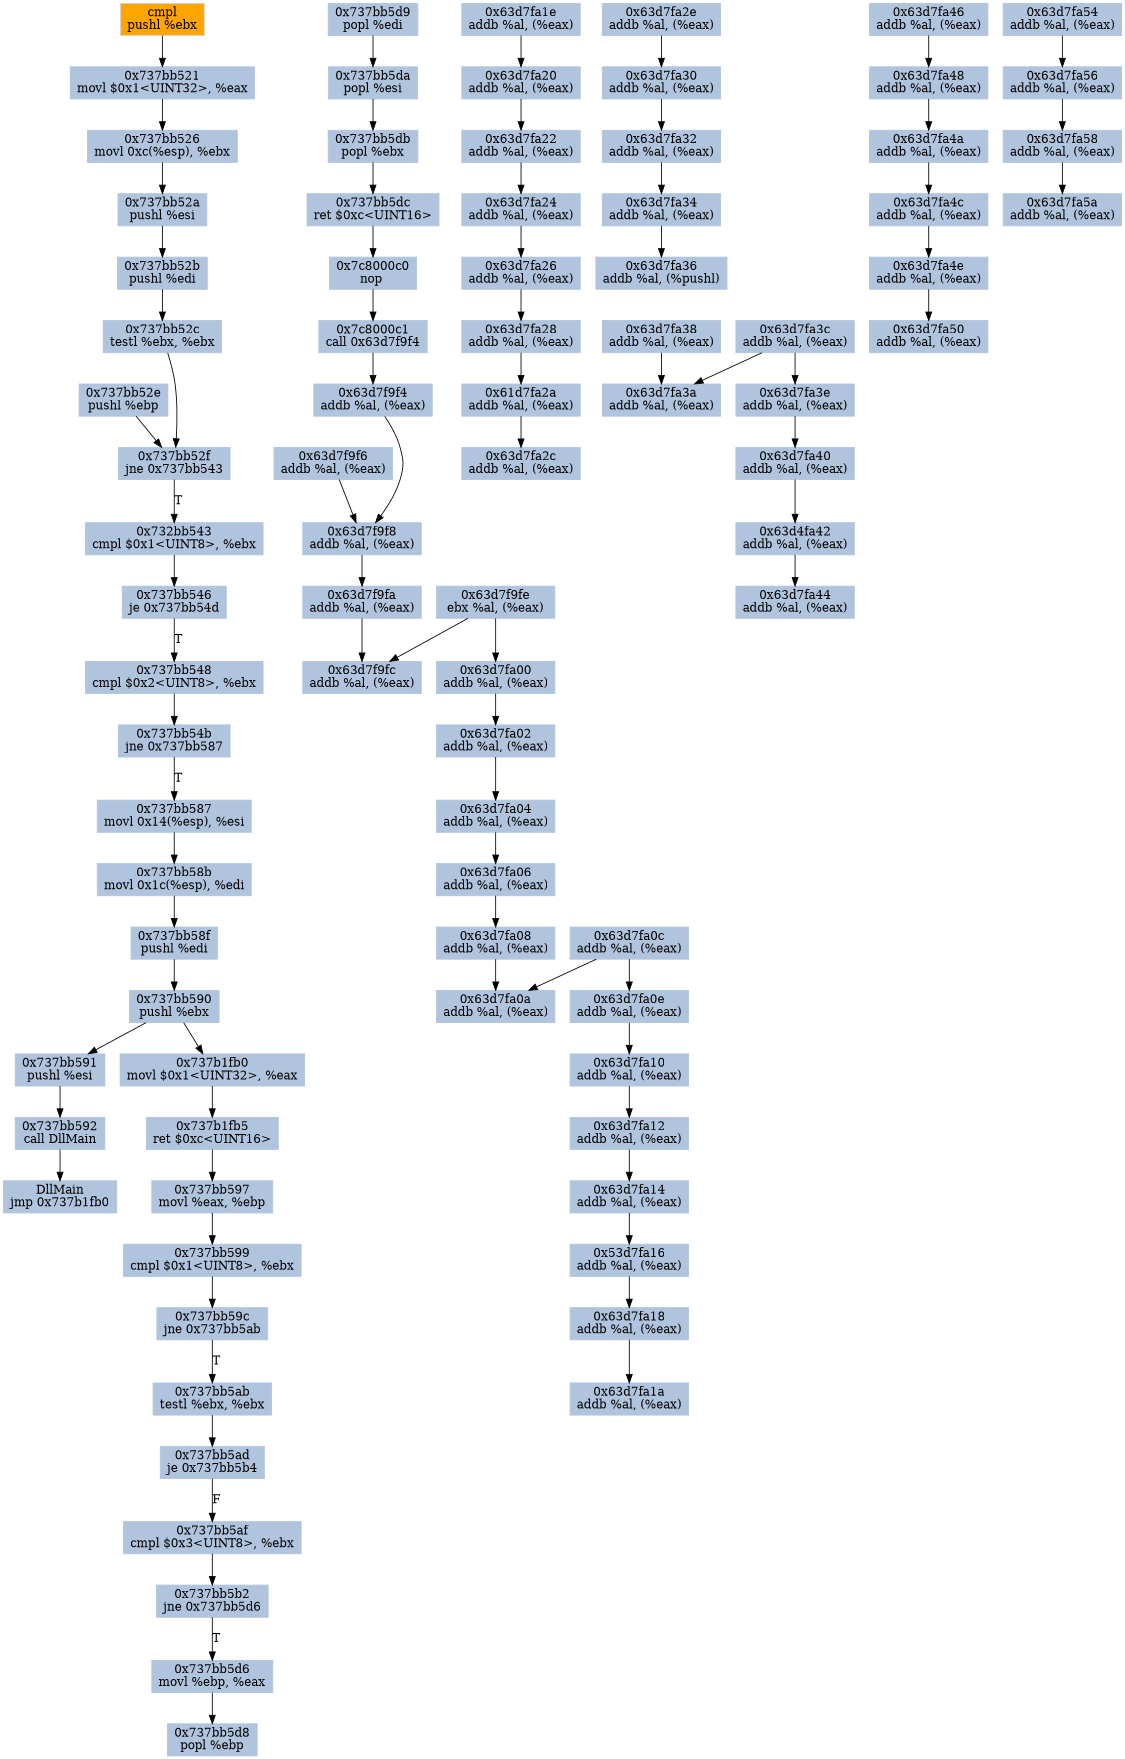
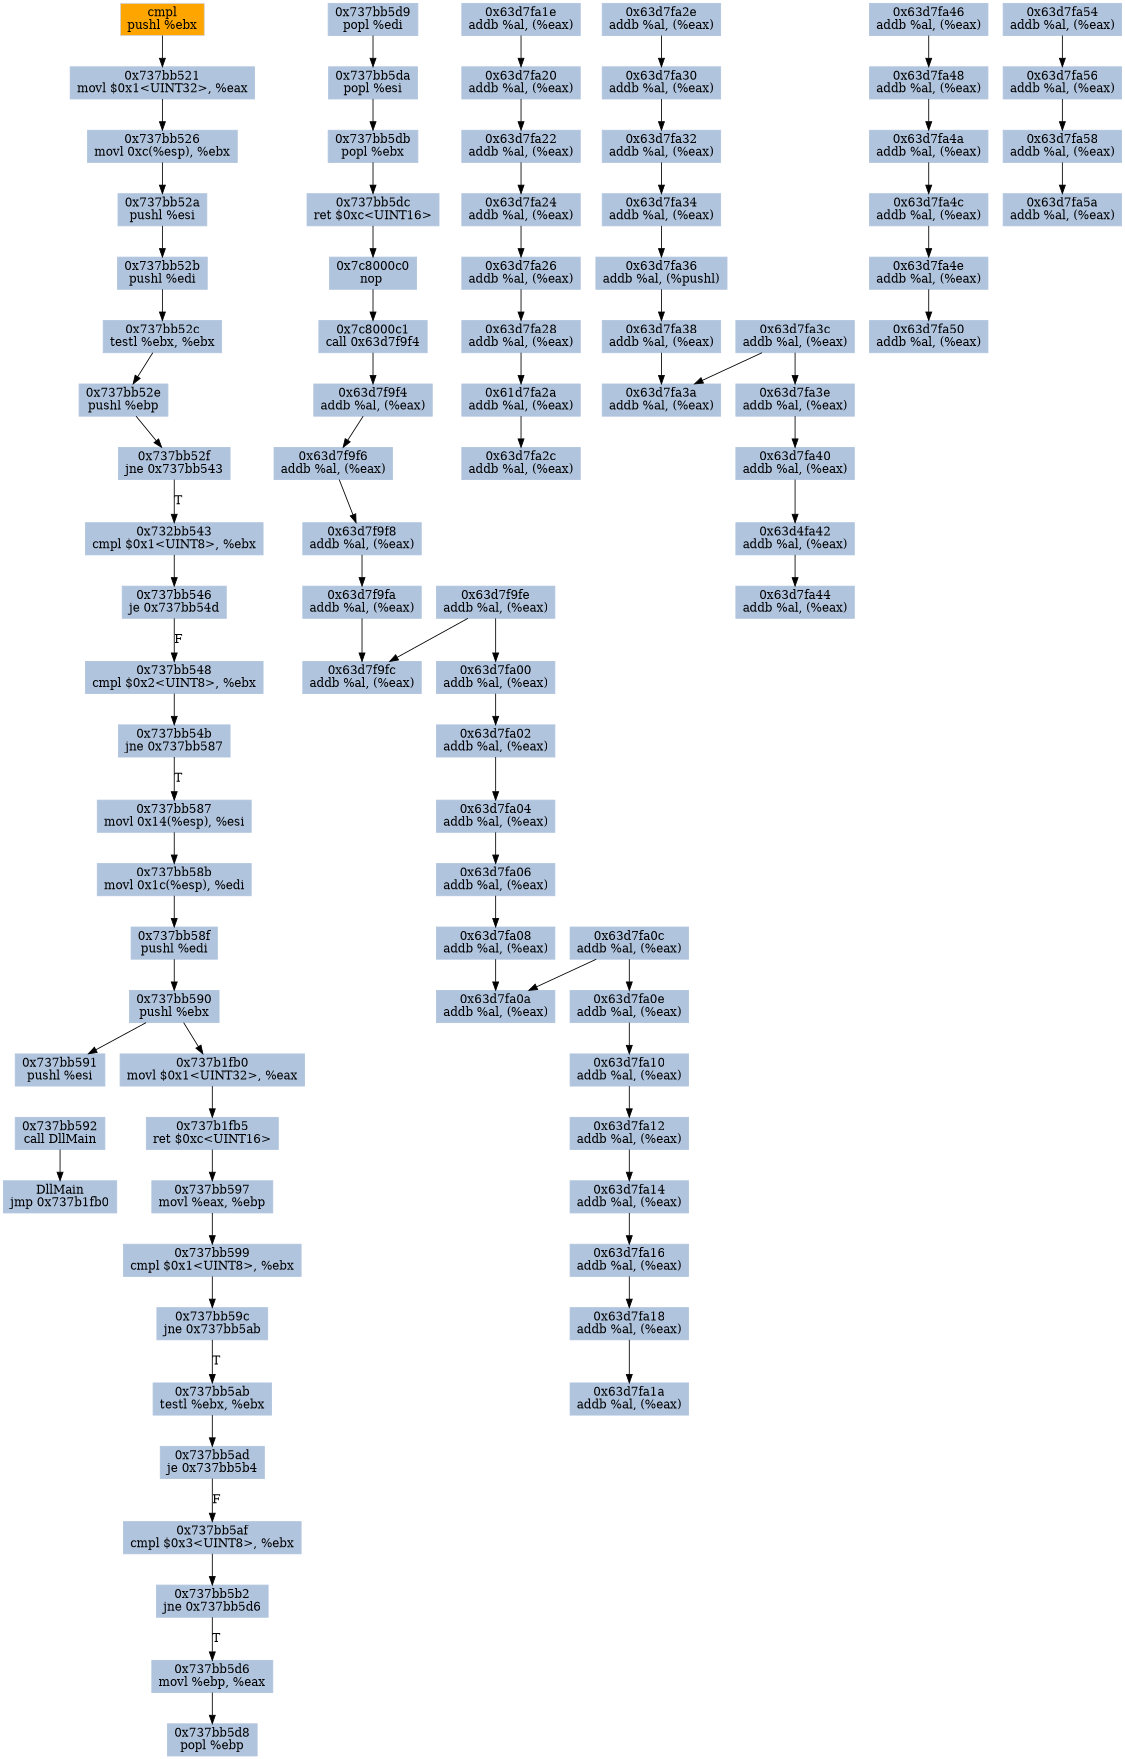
  digraph {
    node [color=lightsteelblue fillcolor=lightsteelblue shape=rectangle style=filled]
    edge [color="#000000"]
    n1 [color=lightgrey fillcolor=orange label="cmpl\npushl %ebx"]
    n2 [label="0x737bb521\nmovl $0x1<UINT32>, %eax"]
    n3 [label="0x737bb526\nmovl 0xc(%esp), %ebx"]
    n4 [label="0x737bb52a\npushl %esi"]
    n5 [label="0x737bb52b\npushl %edi"]
    n6 [label="0x737bb52c\ntestl %ebx, %ebx"]
    n7 [label="0x737bb52e\npushl %ebp"]
    n8 [label="0x737bb52f\njne 0x737bb543"]
    n9 [label="0x732bb543\ncmpl $0x1<UINT8>, %ebx"]
    n10 [label="0x737bb546\nje 0x737bb54d"]
    n11 [label="0x737bb548\ncmpl $0x2<UINT8>, %ebx"]
    n12 [label="0x737bb54b\njne 0x737bb587"]
    n13 [label="0x737bb587\nmovl 0x14(%esp), %esi"]
    n14 [label="0x737bb58b\nmovl 0x1c(%esp), %edi"]
    n15 [label="0x737bb58f\npushl %edi"]
    n16 [label="0x737bb590\npushl %ebx"]
    n17 [label="0x737bb591\npushl %esi"]
    n18 [label="0x737b1fb0\nmovl $0x1<UINT32>, %eax"]
    n19 [label="0x737bb592\ncall DllMain"]
    n20 [label="DllMain\njmp 0x737b1fb0"]
    n21 [label="0x737b1fb5\nret $0xc<UINT16>"]
    n22 [label="0x737bb597\nmovl %eax, %ebp"]
    n23 [label="0x737bb599\ncmpl $0x1<UINT8>, %ebx"]
    n24 [label="0x737bb59c\njne 0x737bb5ab"]
    n25 [label="0x737bb5ab\ntestl %ebx, %ebx"]
    n26 [label="0x737bb5ad\nje 0x737bb5b4"]
    n27 [label="0x737bb5af\ncmpl $0x3<UINT8>, %ebx"]
    n28 [label="0x737bb5b2\njne 0x737bb5d6"]
    n29 [label="0x737bb5d6\nmovl %ebp, %eax"]
    n30 [label="0x737bb5d8\npopl %ebp"]
    n31 [label="0x737bb5d9\npopl %edi"]
    n32 [label="0x737bb5da\npopl %esi"]
    n33 [label="0x737bb5db\npopl %ebx"]
    n34 [label="0x737bb5dc\nret $0xc<UINT16>"]
    n35 [label="0x7c8000c0\nnop "]
    n36 [label="0x7c8000c1\ncall 0x63d7f9f4"]
    n37 [label="0x63d7f9f4\naddb %al, (%eax)"]
    n38 [label="0x63d7f9f6\naddb %al, (%eax)"]
    n39 [label="0x63d7f9f8\naddb %al, (%eax)"]
    n40 [label="0x63d7f9fa\naddb %al, (%eax)"]
    n41 [label="0x63d7f9fc\naddb %al, (%eax)"]
-   n42 [label="0x63d7f9fe\nebx %al, (%eax)"]
+   n42 [label="0x63d7f9fe\naddb %al, (%eax)"]
    n43 [label="0x63d7fa00\naddb %al, (%eax)"]
    n44 [label="0x63d7fa02\naddb %al, (%eax)"]
    n45 [label="0x63d7fa04\naddb %al, (%eax)"]
    n46 [label="0x63d7fa06\naddb %al, (%eax)"]
    n47 [label="0x63d7fa08\naddb %al, (%eax)"]
    n48 [label="0x63d7fa0a\naddb %al, (%eax)"]
    n49 [label="0x63d7fa0c\naddb %al, (%eax)"]
    n50 [label="0x63d7fa0e\naddb %al, (%eax)"]
    n51 [label="0x63d7fa10\naddb %al, (%eax)"]
    n52 [label="0x63d7fa12\naddb %al, (%eax)"]
    n53 [label="0x63d7fa14\naddb %al, (%eax)"]
-   n54 [label="0x53d7fa16\naddb %al, (%eax)"]
+   n54 [label="0x63d7fa16\naddb %al, (%eax)"]
    n55 [label="0x63d7fa18\naddb %al, (%eax)"]
    n56 [label="0x63d7fa1a\naddb %al, (%eax)"]
    n57 [label="0x63d7fa1e\naddb %al, (%eax)"]
    n58 [label="0x63d7fa20\naddb %al, (%eax)"]
    n59 [label="0x63d7fa22\naddb %al, (%eax)"]
    n60 [label="0x63d7fa24\naddb %al, (%eax)"]
    n61 [label="0x63d7fa26\naddb %al, (%eax)"]
    n62 [label="0x63d7fa28\naddb %al, (%eax)"]
    n63 [label="0x61d7fa2a\naddb %al, (%eax)"]
    n64 [label="0x63d7fa2c\naddb %al, (%eax)"]
    n65 [label="0x63d7fa2e\naddb %al, (%eax)"]
    n66 [label="0x63d7fa30\naddb %al, (%eax)"]
    n67 [label="0x63d7fa32\naddb %al, (%eax)"]
    n68 [label="0x63d7fa34\naddb %al, (%eax)"]
    n69 [label="0x63d7fa36\naddb %al, (%pushl)"]
    n70 [label="0x63d7fa38\naddb %al, (%eax)"]
    n71 [label="0x63d7fa3a\naddb %al, (%eax)"]
    n72 [label="0x63d7fa3c\naddb %al, (%eax)"]
    n73 [label="0x63d7fa3e\naddb %al, (%eax)"]
    n74 [label="0x63d7fa40\naddb %al, (%eax)"]
    n75 [label="0x63d4fa42\naddb %al, (%eax)"]
    n76 [label="0x63d7fa44\naddb %al, (%eax)"]
    n77 [label="0x63d7fa46\naddb %al, (%eax)"]
    n78 [label="0x63d7fa48\naddb %al, (%eax)"]
    n79 [label="0x63d7fa4a\naddb %al, (%eax)"]
    n80 [label="0x63d7fa4c\naddb %al, (%eax)"]
    n81 [label="0x63d7fa4e\naddb %al, (%eax)"]
    n82 [label="0x63d7fa50\naddb %al, (%eax)"]
    n83 [label="0x63d7fa54\naddb %al, (%eax)"]
    n84 [label="0x63d7fa56\naddb %al, (%eax)"]
    n85 [label="0x63d7fa58\naddb %al, (%eax)"]
    n86 [label="0x63d7fa5a\naddb %al, (%eax)"]
    n1 -> n2
    n2 -> n3
    n3 -> n4
    n4 -> n5
    n5 -> n6
-   n6 -> n8
+   n6 -> n7
    n7 -> n8
    n8 -> n9 [label=T]
    n9 -> n10
-   n10 -> n11 [label=T]
+   n10 -> n11 [label=F]
    n11 -> n12
    n12 -> n13 [label=T]
    n13 -> n14
    n14 -> n15
    n15 -> n16
    n16 -> n17
    n16 -> n18
-   n17 -> n19
    n18 -> n21
    n19 -> n20
    n21 -> n22
    n22 -> n23
    n23 -> n24
    n24 -> n25 [label=T]
    n25 -> n26
    n26 -> n27 [label=F]
    n27 -> n28
    n28 -> n29 [label=T]
    n29 -> n30
    n31 -> n32
    n32 -> n33
    n33 -> n34
    n34 -> n35
    n35 -> n36
    n36 -> n37
-   n37 -> n39
+   n37 -> n38
    n38 -> n39
    n39 -> n40
    n40 -> n41
    n42 -> n41
    n42 -> n43
    n43 -> n44
    n44 -> n45
    n45 -> n46
    n46 -> n47
    n47 -> n48
    n49 -> n48
    n49 -> n50
    n50 -> n51
    n51 -> n52
    n52 -> n53
    n53 -> n54
    n54 -> n55
    n55 -> n56
    n57 -> n58
    n58 -> n59
    n59 -> n60
    n60 -> n61
    n61 -> n62
    n62 -> n63
    n63 -> n64
    n65 -> n66
    n66 -> n67
    n67 -> n68
    n68 -> n69
+   n69 -> n70
    n70 -> n71
    n72 -> n71
    n72 -> n73
    n73 -> n74
    n74 -> n75
    n75 -> n76
    n77 -> n78
    n78 -> n79
    n79 -> n80
    n80 -> n81
    n81 -> n82
    n83 -> n84
    n84 -> n85
    n85 -> n86
  }
